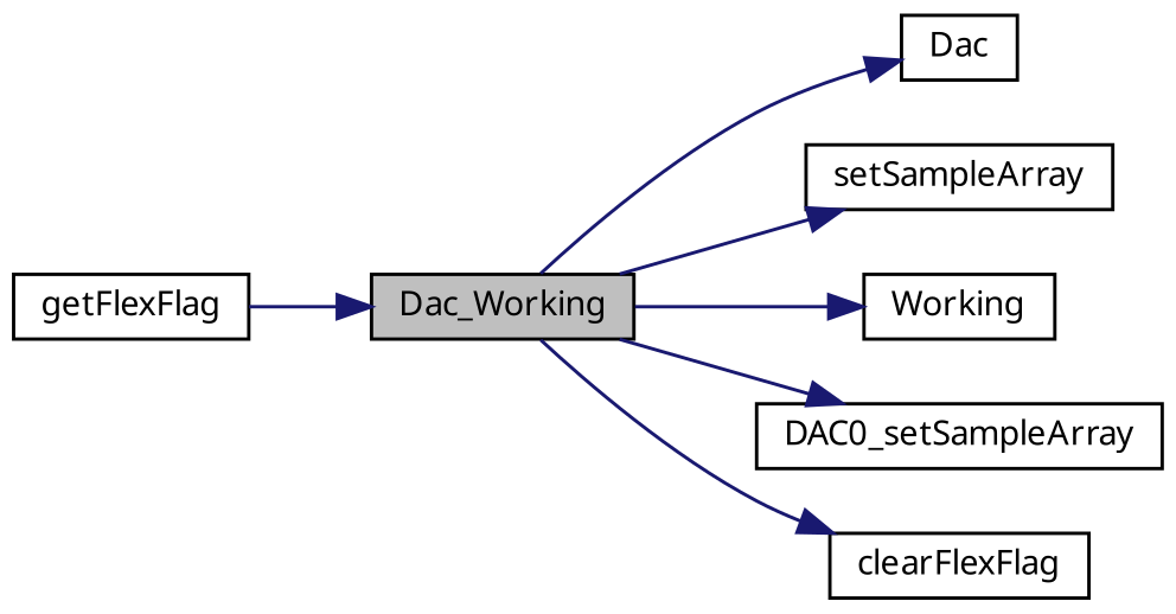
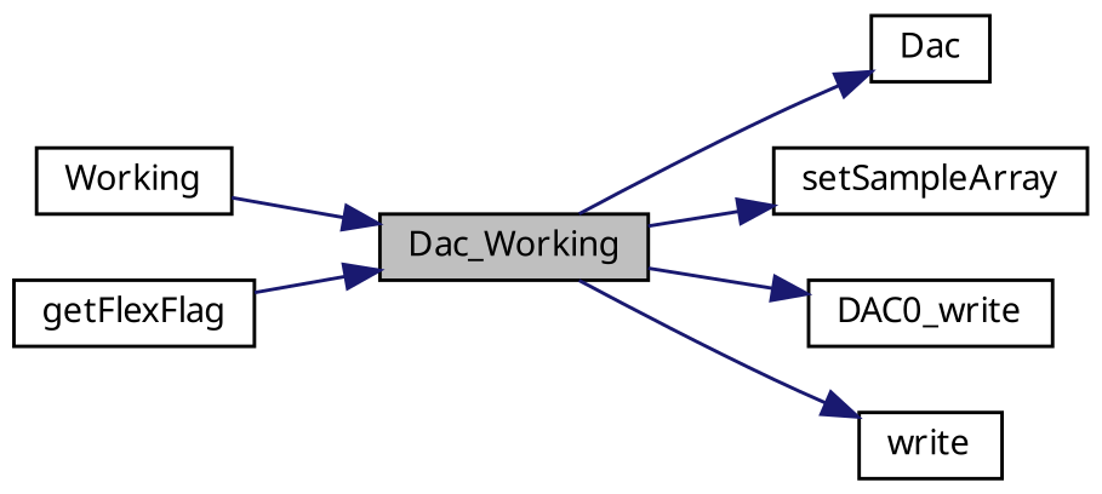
  digraph {
    fontname="Noto Sans"
    rankdir=LR
    node [color=black fillcolor=white fontname="Noto Sans" fontsize=10 shape=record style=filled]
    edge [color=midnightblue fontname="Noto Sans" fontsize=10 labelfontname=Helvetica labelfontsize=10 style=solid]
    n1 [fillcolor=grey75 fontcolor=black height=0.2 label=Dac_Working width=0.4]
    n2 [height=0.2 label=Dac width=0.4]
    n3 [height=0.2 label=setSampleArray width=0.4]
    n4 [height=0.2 label=Working width=0.4]
-   n5 [height=0.2 label=DAC0_setSampleArray width=0.4]
-   n6 [height=0.2 label=clearFlexFlag width=0.4]
+   n5 [height=0.2 label=DAC0_write width=0.4]
+   n6 [height=0.2 label=write width=0.4]
    n7 [height=0.2 label=getFlexFlag width=0.4]
    n1 -> n2
    n1 -> n3
-   n1 -> n4
+   n4 -> n1
    n1 -> n5
    n1 -> n6
    n7 -> n1
  }
